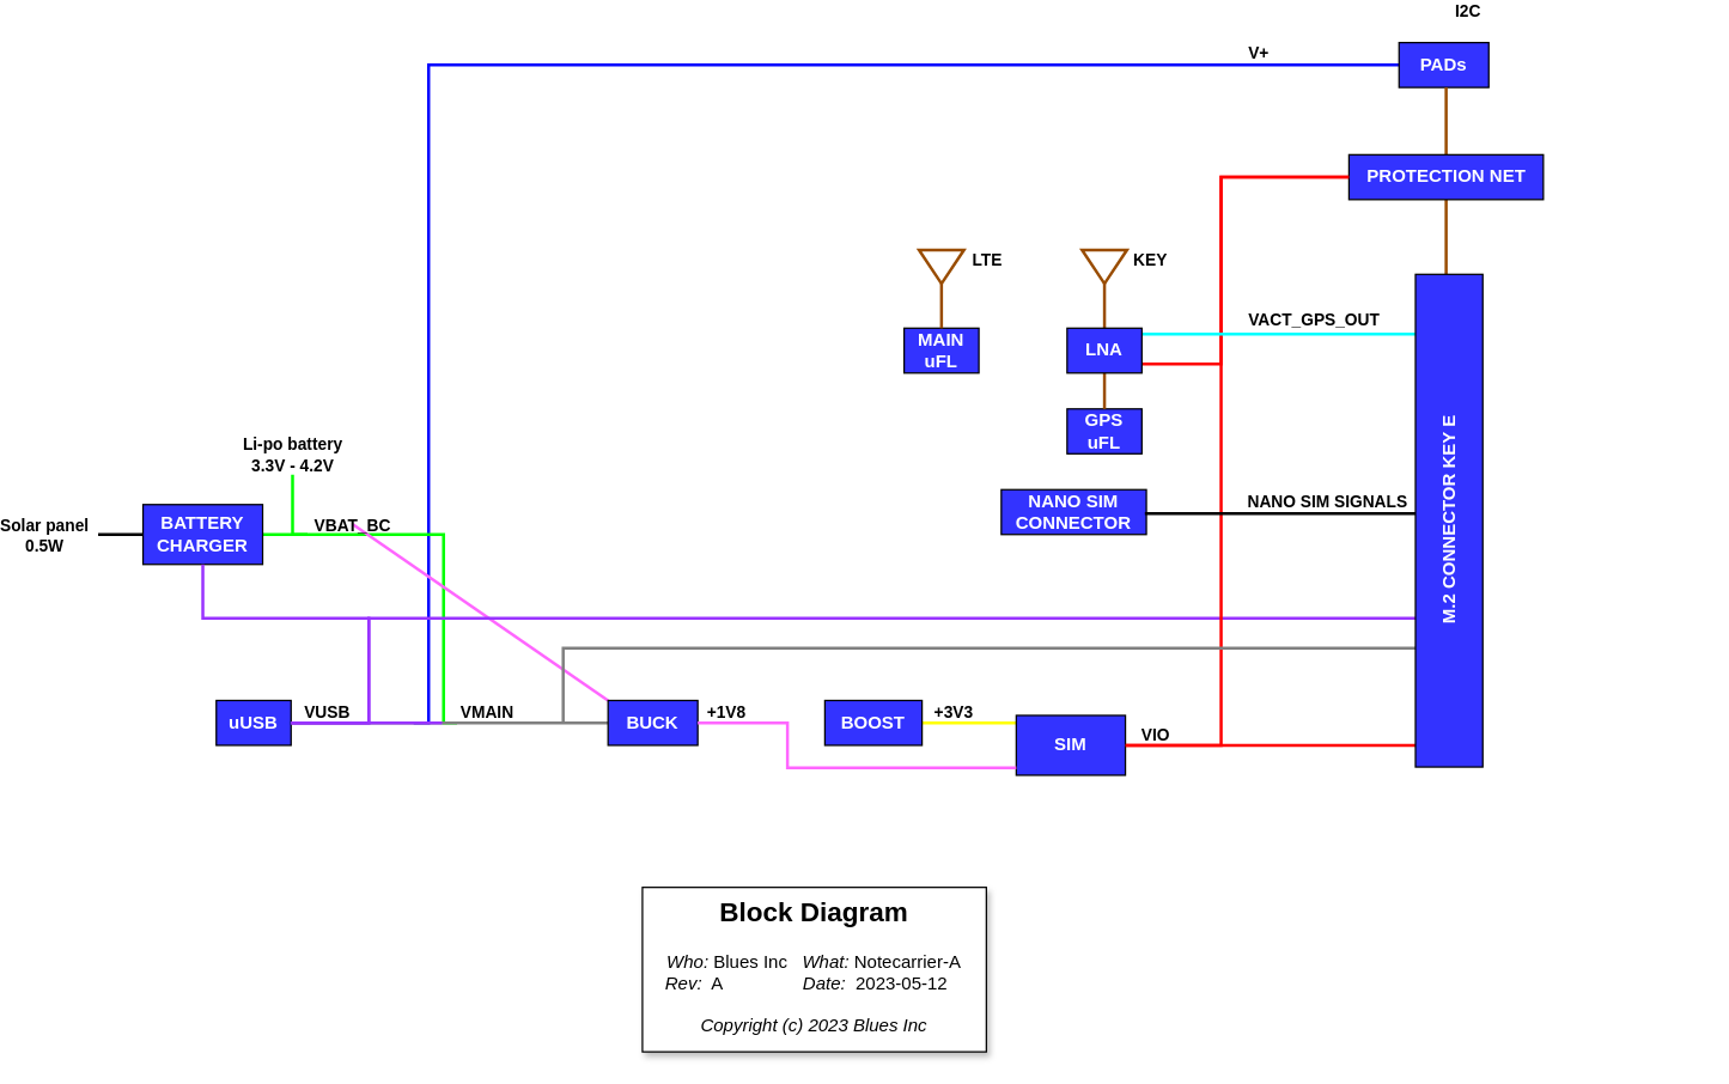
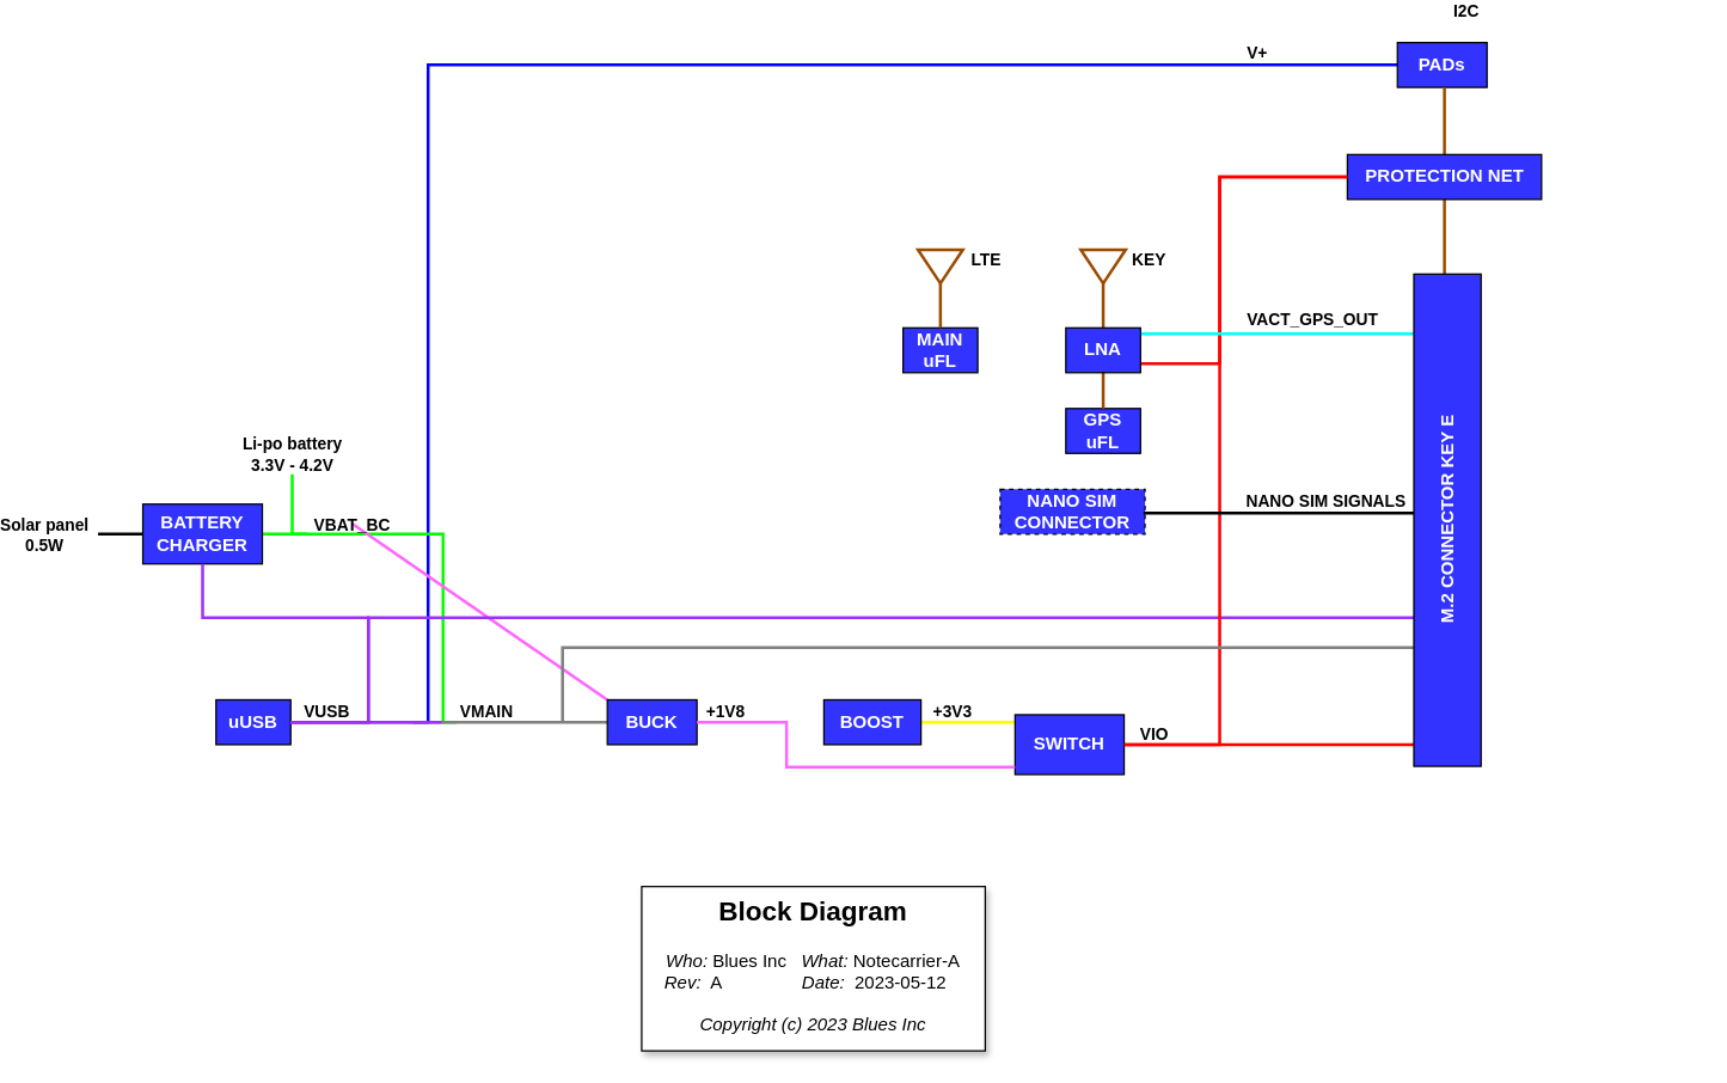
  <mxCell id="0" />
  <mxCell id="1" parent="0" />
  <mxCell id="2" value="&lt;p style=&quot;line-height: 120%;&quot;&gt;&lt;b style=&quot;font-size: 18px;&quot;&gt;Block Diagram&lt;br&gt;&lt;br&gt;&lt;/b&gt;&lt;i&gt;Who:&lt;/i&gt; Blues Inc&amp;nbsp; &amp;nbsp;&lt;i&gt;What:&lt;/i&gt; Notecarrier-A&lt;br&gt;&lt;i&gt;Rev:&lt;/i&gt;&amp;nbsp; A&amp;nbsp; &amp;nbsp; &amp;nbsp; &amp;nbsp; &amp;nbsp; &amp;nbsp; &amp;nbsp; &amp;nbsp;&amp;nbsp;&lt;i&gt;Date:&lt;/i&gt;&amp;nbsp; 2023-05-12&amp;nbsp; &amp;nbsp;&lt;br&gt;&lt;br&gt;&lt;i&gt;Copyright (c) 2023 Blues Inc&lt;/i&gt;&lt;/p&gt;" style="rounded=0;whiteSpace=wrap;html=1;shadow=1;" parent="1" vertex="1"><mxGeometry x="421" y="585" width="230" height="110" as="geometry" /></mxCell>
  <mxCell id="3" style="edgeStyle=orthogonalEdgeStyle;rounded=0;orthogonalLoop=1;jettySize=auto;html=1;entryX=0;entryY=0.5;entryDx=0;entryDy=0;endArrow=none;endFill=0;strokeColor=#0000FF;strokeWidth=2;" parent="1" target="20" edge="1"><mxGeometry relative="1" as="geometry"><Array as="points"><mxPoint x="278" y="475" /><mxPoint x="278" y="35" /></Array><mxPoint x="268" y="475" as="sourcePoint" /></mxGeometry></mxCell>
  <mxCell id="4" value="V+" style="edgeLabel;html=1;align=center;verticalAlign=middle;resizable=0;points=[];fontStyle=1;labelBackgroundColor=none;" parent="3" vertex="1" connectable="0"><mxGeometry x="0.943" y="4" relative="1" as="geometry"><mxPoint x="-64" y="-5" as="offset" /></mxGeometry></mxCell>
  <mxCell id="5" style="edgeStyle=orthogonalEdgeStyle;rounded=0;orthogonalLoop=1;jettySize=auto;html=1;strokeColor=#00FF00;endArrow=none;endFill=0;strokeWidth=2;exitX=1;exitY=0.5;exitDx=0;exitDy=0;" parent="1" source="6" edge="1"><mxGeometry relative="1" as="geometry"><Array as="points"><mxPoint x="288" y="349" /><mxPoint x="288" y="475" /></Array><mxPoint x="297" y="475" as="targetPoint" /></mxGeometry></mxCell>
  <mxCell id="6" value="&lt;font color=&quot;#ffffff&quot;&gt;&lt;b&gt;BATTERY CHARGER&lt;/b&gt;&lt;/font&gt;" style="rounded=0;whiteSpace=wrap;html=1;fillColor=#3333FF;" parent="1" vertex="1"><mxGeometry x="87" y="329" width="80" height="40" as="geometry" /></mxCell>
  <mxCell id="7" style="edgeStyle=orthogonalEdgeStyle;rounded=0;orthogonalLoop=1;jettySize=auto;html=1;entryX=0.5;entryY=1;entryDx=0;entryDy=0;strokeColor=#9933FF;strokeWidth=2;endArrow=none;endFill=0;" parent="1" source="8" target="6" edge="1"><mxGeometry relative="1" as="geometry"><mxPoint x="267" y="375" as="targetPoint" /><Array as="points"><mxPoint x="238" y="475" /><mxPoint x="238" y="405" /><mxPoint x="127" y="405" /></Array></mxGeometry></mxCell>
  <mxCell id="8" value="&lt;font color=&quot;#ffffff&quot;&gt;&lt;b&gt;uUSB&lt;br&gt;&lt;/b&gt;&lt;/font&gt;" style="rounded=0;whiteSpace=wrap;html=1;fillColor=#3333FF;" parent="1" vertex="1"><mxGeometry x="136" y="460" width="50" height="30" as="geometry" /></mxCell>
  <mxCell id="9" style="edgeStyle=orthogonalEdgeStyle;rounded=0;orthogonalLoop=1;jettySize=auto;html=1;strokeColor=#808080;strokeWidth=2;endArrow=none;endFill=0;" parent="1" source="12" target="8" edge="1"><mxGeometry relative="1" as="geometry" /></mxCell>
  <mxCell id="10" value="VMAIN" style="edgeLabel;html=1;align=center;verticalAlign=middle;resizable=0;points=[];fontStyle=1;labelBackgroundColor=none;" parent="9" vertex="1" connectable="0"><mxGeometry x="-0.411" y="-1" relative="1" as="geometry"><mxPoint x="-20" y="-7" as="offset" /></mxGeometry></mxCell>
  <mxCell id="11" style="edgeStyle=orthogonalEdgeStyle;rounded=0;orthogonalLoop=1;jettySize=auto;html=1;strokeColor=#FF66FF;strokeWidth=2;endArrow=none;endFill=0;" parent="1" source="12" target="28" edge="1"><mxGeometry relative="1" as="geometry" /></mxCell>
  <mxCell id="12" value="&lt;font color=&quot;#ffffff&quot;&gt;&lt;b&gt;BUCK&lt;br&gt;&lt;/b&gt;&lt;/font&gt;" style="rounded=0;whiteSpace=wrap;html=1;fillColor=#3333FF;" parent="1" vertex="1"><mxGeometry x="398" y="460" width="60" height="30" as="geometry" /></mxCell>
  <mxCell id="13" style="edgeStyle=orthogonalEdgeStyle;rounded=0;orthogonalLoop=1;jettySize=auto;html=1;entryX=0;entryY=0.25;entryDx=0;entryDy=0;strokeColor=#FFFF00;strokeWidth=2;endArrow=none;endFill=0;" parent="1" source="15" target="18" edge="1"><mxGeometry relative="1" as="geometry"><Array as="points"><mxPoint x="705" y="475" /></Array></mxGeometry></mxCell>
  <mxCell id="14" value="+3V3" style="edgeLabel;html=1;align=center;verticalAlign=middle;resizable=0;points=[];fontStyle=1;labelBackgroundColor=none;" parent="13" vertex="1" connectable="0"><mxGeometry x="-0.329" y="-2" relative="1" as="geometry"><mxPoint x="-26" y="-10" as="offset" /></mxGeometry></mxCell>
  <mxCell id="15" value="&lt;font color=&quot;#ffffff&quot;&gt;&lt;b&gt;BOOST&lt;br&gt;&lt;/b&gt;&lt;/font&gt;" style="rounded=0;whiteSpace=wrap;html=1;fillColor=#3333FF;" parent="1" vertex="1"><mxGeometry x="543" y="460" width="65" height="30" as="geometry" /></mxCell>
  <mxCell id="16" style="edgeStyle=orthogonalEdgeStyle;rounded=0;orthogonalLoop=1;jettySize=auto;html=1;strokeColor=#FF0000;strokeWidth=2;endArrow=none;endFill=0;" parent="1" source="18" target="44" edge="1"><mxGeometry relative="1" as="geometry"><Array as="points"><mxPoint x="963" y="490" /></Array></mxGeometry></mxCell>
  <mxCell id="17" value="VIO" style="edgeLabel;html=1;align=center;verticalAlign=middle;resizable=0;points=[];fontStyle=1;labelBackgroundColor=none;" parent="16" vertex="1" connectable="0"><mxGeometry x="-0.503" y="1" relative="1" as="geometry"><mxPoint x="-39" y="-7" as="offset" /></mxGeometry></mxCell>
- <mxCell id="18" value="&lt;font color=&quot;#ffffff&quot;&gt;&lt;b&gt;SIM&lt;br&gt;&lt;/b&gt;&lt;/font&gt;" style="rounded=0;whiteSpace=wrap;html=1;fillColor=#3333FF;" parent="1" vertex="1"><mxGeometry x="671" y="470" width="73" height="40" as="geometry" /></mxCell>
+ <mxCell id="18" value="&lt;font color=&quot;#ffffff&quot;&gt;&lt;b&gt;SWITCH&lt;br&gt;&lt;/b&gt;&lt;/font&gt;" style="rounded=0;whiteSpace=wrap;html=1;fillColor=#3333FF;" parent="1" vertex="1"><mxGeometry x="671" y="470" width="73" height="40" as="geometry" /></mxCell>
  <mxCell id="19" style="edgeStyle=orthogonalEdgeStyle;rounded=0;orthogonalLoop=1;jettySize=auto;html=1;strokeColor=#994C00;strokeWidth=2;endArrow=none;endFill=0;" parent="1" source="34" target="44" edge="1"><mxGeometry relative="1" as="geometry"><Array as="points"><mxPoint x="958" y="175" /><mxPoint x="958" y="175" /></Array></mxGeometry></mxCell>
  <mxCell id="20" value="&lt;font color=&quot;#ffffff&quot;&gt;&lt;b&gt;PADs&lt;br&gt;&lt;/b&gt;&lt;/font&gt;" style="rounded=0;whiteSpace=wrap;html=1;fillColor=#3333FF;" parent="1" vertex="1"><mxGeometry x="927" y="20" width="60" height="30" as="geometry" /></mxCell>
  <mxCell id="21" style="edgeStyle=orthogonalEdgeStyle;rounded=0;orthogonalLoop=1;jettySize=auto;html=1;strokeColor=#9933FF;strokeWidth=2;endArrow=none;endFill=0;exitX=1;exitY=0.5;exitDx=0;exitDy=0;" parent="1" source="8" edge="1"><mxGeometry relative="1" as="geometry"><mxPoint x="177" y="490" as="sourcePoint" /><mxPoint x="287" y="475" as="targetPoint" /><Array as="points"><mxPoint x="287" y="475" /></Array></mxGeometry></mxCell>
  <mxCell id="22" style="edgeStyle=orthogonalEdgeStyle;rounded=0;orthogonalLoop=1;jettySize=auto;html=1;strokeColor=#9933FF;strokeWidth=2;endArrow=none;endFill=0;" parent="1" target="44" edge="1" source="8"><mxGeometry relative="1" as="geometry"><mxPoint x="168" y="475" as="sourcePoint" /><mxPoint x="938" y="425" as="targetPoint" /><Array as="points"><mxPoint x="238" y="475" /><mxPoint x="238" y="405" /><mxPoint x="961" y="405" /></Array></mxGeometry></mxCell>
  <mxCell id="23" value="VUSB" style="edgeLabel;html=1;align=center;verticalAlign=middle;resizable=0;points=[];fontStyle=1;labelBackgroundColor=none;" parent="22" vertex="1" connectable="0"><mxGeometry x="-0.904" y="2" relative="1" as="geometry"><mxPoint x="-22" y="-6" as="offset" /></mxGeometry></mxCell>
  <mxCell id="24" style="edgeStyle=orthogonalEdgeStyle;rounded=0;orthogonalLoop=1;jettySize=auto;html=1;strokeColor=#FF66FF;strokeWidth=2;endArrow=none;endFill=0;exitX=1;exitY=0.5;exitDx=0;exitDy=0;" parent="1" source="12" target="18" edge="1"><mxGeometry relative="1" as="geometry"><mxPoint x="478" y="485" as="sourcePoint" /><mxPoint x="708" y="515" as="targetPoint" /><Array as="points"><mxPoint x="518" y="475" /><mxPoint x="518" y="505" /></Array></mxGeometry></mxCell>
  <mxCell id="25" value="+1V8" style="edgeLabel;html=1;align=center;verticalAlign=middle;resizable=0;points=[];fontStyle=1;labelBackgroundColor=none;" parent="24" vertex="1" connectable="0"><mxGeometry x="-0.852" y="2" relative="1" as="geometry"><mxPoint y="-6" as="offset" /></mxGeometry></mxCell>
  <mxCell id="26" style="edgeStyle=orthogonalEdgeStyle;rounded=0;orthogonalLoop=1;jettySize=auto;html=1;strokeColor=#FF0000;strokeWidth=2;endArrow=none;endFill=0;exitX=1;exitY=0.5;exitDx=0;exitDy=0;entryX=0;entryY=0.5;entryDx=0;entryDy=0;" parent="1" source="18" target="34" edge="1"><mxGeometry relative="1" as="geometry"><mxPoint x="868" y="575" as="sourcePoint" /><mxPoint x="983" y="615" as="targetPoint" /><Array as="points"><mxPoint x="808" y="490" /><mxPoint x="808" y="110" /></Array></mxGeometry></mxCell>
  <mxCell id="27" style="edgeStyle=orthogonalEdgeStyle;rounded=0;orthogonalLoop=1;jettySize=auto;html=1;strokeColor=#808080;strokeWidth=2;endArrow=none;endFill=0;" parent="1" target="44" edge="1"><mxGeometry relative="1" as="geometry"><mxPoint x="368" y="475" as="sourcePoint" /><mxPoint x="938" y="435" as="targetPoint" /><Array as="points"><mxPoint x="368" y="425" /></Array></mxGeometry></mxCell>
  <mxCell id="28" value="VBAT_BC" style="edgeLabel;html=1;align=center;verticalAlign=middle;resizable=0;points=[];fontStyle=1;labelBackgroundColor=none;" vertex="1" connectable="0" parent="1"><mxGeometry x="226.995" y="342" as="geometry" /></mxCell>
  <mxCell id="29" value="Li-po battery&lt;br&gt;3.3V - 4.2V" style="edgeLabel;html=1;align=center;verticalAlign=middle;resizable=0;points=[];fontStyle=1;labelBackgroundColor=none;" vertex="1" connectable="0" parent="1"><mxGeometry x="186.995" y="295" as="geometry" /></mxCell>
  <mxCell id="30" style="edgeStyle=orthogonalEdgeStyle;rounded=0;orthogonalLoop=1;jettySize=auto;html=1;strokeColor=#00FF00;endArrow=none;endFill=0;strokeWidth=2;" edge="1" parent="1"><mxGeometry relative="1" as="geometry"><Array as="points"><mxPoint x="187" y="309" /><mxPoint x="187" y="349" /></Array><mxPoint x="187" y="309" as="sourcePoint" /><mxPoint x="197" y="349" as="targetPoint" /></mxGeometry></mxCell>
  <mxCell id="31" style="edgeStyle=orthogonalEdgeStyle;rounded=0;orthogonalLoop=1;jettySize=auto;html=1;entryX=0;entryY=0.5;entryDx=0;entryDy=0;strokeColor=#000000;strokeWidth=2;endArrow=none;endFill=0;" edge="1" parent="1" target="6"><mxGeometry relative="1" as="geometry"><mxPoint x="57" y="349" as="sourcePoint" /><mxPoint x="574" y="485" as="targetPoint" /><Array as="points"><mxPoint x="77" y="349" /><mxPoint x="77" y="349" /></Array></mxGeometry></mxCell>
  <mxCell id="32" value="Solar panel&lt;br&gt;0.5W" style="edgeLabel;html=1;align=center;verticalAlign=middle;resizable=0;points=[];fontStyle=1;labelBackgroundColor=none;" vertex="1" connectable="0" parent="1"><mxGeometry x="20.995" y="349" as="geometry" /></mxCell>
  <mxCell id="33" value="" style="edgeStyle=orthogonalEdgeStyle;rounded=0;orthogonalLoop=1;jettySize=auto;html=1;strokeColor=#994C00;strokeWidth=2;endArrow=none;endFill=0;entryX=0.5;entryY=0;entryDx=0;entryDy=0;" edge="1" parent="1" source="20" target="34"><mxGeometry relative="1" as="geometry"><mxPoint x="958" y="25" as="sourcePoint" /><mxPoint x="961" y="175" as="targetPoint" /><Array as="points"><mxPoint x="958" y="75" /></Array></mxGeometry></mxCell>
  <mxCell id="34" value="&lt;font color=&quot;#ffffff&quot;&gt;&lt;b&gt;PROTECTION NET&lt;br&gt;&lt;/b&gt;&lt;/font&gt;" style="rounded=0;whiteSpace=wrap;html=1;fillColor=#3333FF;" parent="1" vertex="1"><mxGeometry x="893.5" y="95" width="130" height="30" as="geometry" /></mxCell>
  <mxCell id="35" value="I2C" style="edgeLabel;html=1;align=center;verticalAlign=middle;resizable=0;points=[];fontStyle=1;labelBackgroundColor=none;" vertex="1" connectable="0" parent="1"><mxGeometry x="882.001" y="38" as="geometry"><mxPoint x="90" y="-40" as="offset" /></mxGeometry></mxCell>
  <mxCell id="36" value="&lt;font color=&quot;#ffffff&quot;&gt;&lt;b&gt;MAIN&lt;br&gt;uFL&lt;br&gt;&lt;/b&gt;&lt;/font&gt;" style="rounded=0;whiteSpace=wrap;html=1;fillColor=#3333FF;" vertex="1" parent="1"><mxGeometry x="596" y="211" width="50" height="30" as="geometry" /></mxCell>
  <mxCell id="37" value="&lt;font color=&quot;#ffffff&quot;&gt;&lt;b&gt;GPS&lt;br&gt;uFL&lt;br&gt;&lt;/b&gt;&lt;/font&gt;" style="rounded=0;whiteSpace=wrap;html=1;fillColor=#3333FF;" vertex="1" parent="1"><mxGeometry x="705" y="265" width="50" height="30" as="geometry" /></mxCell>
- <mxCell id="38" value="&lt;font color=&quot;#ffffff&quot;&gt;&lt;b&gt;NANO SIM CONNECTOR&lt;br&gt;&lt;/b&gt;&lt;/font&gt;" style="rounded=0;whiteSpace=wrap;html=1;fillColor=#3333FF;" vertex="1" parent="1"><mxGeometry x="661" y="319" width="97" height="30" as="geometry" /></mxCell>
+ <mxCell id="38" value="&lt;font color=&quot;#ffffff&quot;&gt;&lt;b&gt;NANO SIM CONNECTOR&lt;br&gt;&lt;/b&gt;&lt;/font&gt;" style="rounded=0;whiteSpace=wrap;html=1;fillColor=#3333FF;dashed=1;" vertex="1" parent="1"><mxGeometry x="661" y="319" width="97" height="30" as="geometry" /></mxCell>
  <mxCell id="39" style="edgeStyle=orthogonalEdgeStyle;rounded=0;orthogonalLoop=1;jettySize=auto;html=1;strokeColor=#FF0000;strokeWidth=2;endArrow=none;endFill=0;" edge="1" parent="1" source="46" target="34"><mxGeometry relative="1" as="geometry"><Array as="points"><mxPoint x="808" y="235" /><mxPoint x="808" y="110" /></Array><mxPoint x="788" y="500" as="sourcePoint" /><mxPoint x="974" y="545" as="targetPoint" /></mxGeometry></mxCell>
  <mxCell id="40" style="edgeStyle=orthogonalEdgeStyle;rounded=0;orthogonalLoop=1;jettySize=auto;html=1;strokeColor=#00FFFF;strokeWidth=2;endArrow=none;endFill=0;" edge="1" parent="1" source="46" target="44"><mxGeometry relative="1" as="geometry"><Array as="points"><mxPoint x="961" y="215" /></Array><mxPoint x="768" y="225" as="sourcePoint" /><mxPoint x="904" y="120" as="targetPoint" /></mxGeometry></mxCell>
  <mxCell id="41" value="VACT_GPS_OUT" style="edgeLabel;html=1;align=center;verticalAlign=middle;resizable=0;points=[];fontStyle=1" vertex="1" connectable="0" parent="40"><mxGeometry x="0.004" y="-2" relative="1" as="geometry"><mxPoint x="-9" y="-12" as="offset" /></mxGeometry></mxCell>
  <mxCell id="42" style="edgeStyle=orthogonalEdgeStyle;rounded=0;orthogonalLoop=1;jettySize=auto;html=1;strokeColor=#000000;strokeWidth=2;endArrow=none;endFill=0;exitX=1;exitY=0.5;exitDx=0;exitDy=0;entryX=0;entryY=0.5;entryDx=0;entryDy=0;" edge="1" parent="1" source="38" target="44"><mxGeometry relative="1" as="geometry"><mxPoint x="48" y="359" as="sourcePoint" /><mxPoint x="798" y="375" as="targetPoint" /><Array as="points"><mxPoint x="758" y="335" /><mxPoint x="961" y="335" /></Array></mxGeometry></mxCell>
  <mxCell id="43" value="NANO SIM SIGNALS" style="edgeLabel;html=1;align=center;verticalAlign=middle;resizable=0;points=[];fontStyle=1" vertex="1" connectable="0" parent="42"><mxGeometry x="-0.36" y="-2" relative="1" as="geometry"><mxPoint x="2" y="-11" as="offset" /></mxGeometry></mxCell>
  <mxCell id="44" value="&lt;font color=&quot;#ffffff&quot;&gt;&lt;b&gt;M.2 CONNECTOR KEY E&lt;br&gt;&lt;/b&gt;&lt;/font&gt;" style="rounded=0;whiteSpace=wrap;html=1;fillColor=#3333FF;rotation=-90;" parent="1" vertex="1"><mxGeometry x="795.75" y="317.25" width="329.5" height="45" as="geometry" /></mxCell>
  <mxCell id="45" value="" style="edgeStyle=orthogonalEdgeStyle;rounded=0;orthogonalLoop=1;jettySize=auto;html=1;strokeColor=#994C00;strokeWidth=2;endArrow=none;endFill=0;entryX=0.5;entryY=0;entryDx=0;entryDy=0;" edge="1" parent="1" target="37"><mxGeometry relative="1" as="geometry"><mxPoint x="730" y="175" as="sourcePoint" /><mxPoint x="973" y="115" as="targetPoint" /><Array as="points"><mxPoint x="730" y="175" /></Array></mxGeometry></mxCell>
  <mxCell id="46" value="&lt;font color=&quot;#ffffff&quot;&gt;&lt;b&gt;LNA&lt;br&gt;&lt;/b&gt;&lt;/font&gt;" style="rounded=0;whiteSpace=wrap;html=1;fillColor=#3333FF;" vertex="1" parent="1"><mxGeometry x="705" y="211" width="50" height="30" as="geometry" /></mxCell>
  <mxCell id="47" value="" style="triangle;whiteSpace=wrap;html=1;strokeColor=#994C00;strokeWidth=2;rotation=90;" vertex="1" parent="1"><mxGeometry x="718.75" y="155" width="22.5" height="30" as="geometry" /></mxCell>
  <mxCell id="48" value="" style="edgeStyle=orthogonalEdgeStyle;rounded=0;orthogonalLoop=1;jettySize=auto;html=1;strokeColor=#994C00;strokeWidth=2;endArrow=none;endFill=0;" edge="1" parent="1" target="36"><mxGeometry relative="1" as="geometry"><mxPoint x="621" y="181" as="sourcePoint" /><mxPoint x="621" y="271" as="targetPoint" /><Array as="points"><mxPoint x="615" y="211" /><mxPoint x="615" y="211" /></Array></mxGeometry></mxCell>
  <mxCell id="49" value="" style="triangle;whiteSpace=wrap;html=1;strokeColor=#994C00;strokeWidth=2;rotation=90;" vertex="1" parent="1"><mxGeometry x="609.75" y="155" width="22.5" height="30" as="geometry" /></mxCell>
  <mxCell id="50" value="LTE" style="text;html=1;strokeColor=none;fillColor=none;align=center;verticalAlign=middle;whiteSpace=wrap;rounded=0;fontStyle=1;fontSize=11;" vertex="1" parent="1"><mxGeometry x="632.25" y="155" width="40" height="22" as="geometry" /></mxCell>
  <mxCell id="51" value="KEY" style="text;html=1;strokeColor=none;fillColor=none;align=center;verticalAlign=middle;whiteSpace=wrap;rounded=0;fontStyle=1;fontSize=11;" vertex="1" parent="1"><mxGeometry x="741.25" y="155" width="40" height="22" as="geometry" /></mxCell>
